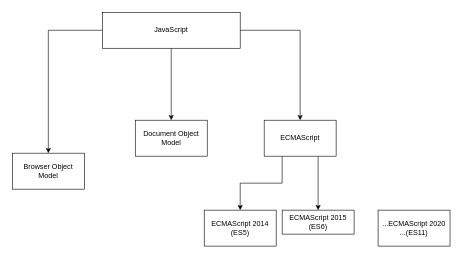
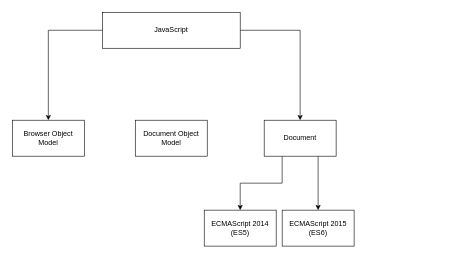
  <mxCell id="0" />
  <mxCell id="1" parent="0" />
- <mxCell id="2" value="" style="edgeStyle=orthogonalEdgeStyle;rounded=0;orthogonalLoop=1;jettySize=auto;html=1;" edge="1" parent="1" source="5" target="6"><mxGeometry relative="1" as="geometry" /></mxCell>
  <mxCell id="3" style="edgeStyle=orthogonalEdgeStyle;rounded=0;orthogonalLoop=1;jettySize=auto;html=1;" edge="1" parent="1" source="5" target="7"><mxGeometry relative="1" as="geometry" /></mxCell>
  <mxCell id="4" style="edgeStyle=orthogonalEdgeStyle;rounded=0;orthogonalLoop=1;jettySize=auto;html=1;" edge="1" parent="1" source="5" target="10"><mxGeometry relative="1" as="geometry" /></mxCell>
  <mxCell id="5" value="JavaScript" style="rounded=0;whiteSpace=wrap;html=1;" vertex="1" parent="1"><mxGeometry x="170" y="20" width="230" height="60" as="geometry" /></mxCell>
  <mxCell id="6" value="Document Object Model" style="rounded=0;whiteSpace=wrap;html=1;" vertex="1" parent="1"><mxGeometry x="225" y="200" width="120" height="60" as="geometry" /></mxCell>
- <mxCell id="7" value="Browser Object Model" style="rounded=0;whiteSpace=wrap;html=1;" vertex="1" parent="1"><mxGeometry x="20" y="255" width="120" height="60" as="geometry" /></mxCell>
+ <mxCell id="7" value="Browser Object Model" style="rounded=0;whiteSpace=wrap;html=1;" vertex="1" parent="1"><mxGeometry x="20" y="200" width="120" height="60" as="geometry" /></mxCell>
  <mxCell id="8" value="" style="edgeStyle=orthogonalEdgeStyle;rounded=0;orthogonalLoop=1;jettySize=auto;html=1;exitX=0.25;exitY=1;exitDx=0;exitDy=0;" edge="1" parent="1" source="10" target="11"><mxGeometry relative="1" as="geometry" /></mxCell>
  <mxCell id="9" style="edgeStyle=orthogonalEdgeStyle;rounded=0;orthogonalLoop=1;jettySize=auto;html=1;exitX=0.75;exitY=1;exitDx=0;exitDy=0;" edge="1" parent="1" source="10" target="12"><mxGeometry relative="1" as="geometry" /></mxCell>
- <mxCell id="10" value="ECMAScript" style="rounded=0;whiteSpace=wrap;html=1;" vertex="1" parent="1"><mxGeometry x="440" y="200" width="120" height="60" as="geometry" /></mxCell>
+ <mxCell id="10" value="Document" style="rounded=0;whiteSpace=wrap;html=1;" vertex="1" parent="1"><mxGeometry x="440" y="200" width="120" height="60" as="geometry" /></mxCell>
  <mxCell id="11" value="ECMAScript 2014&lt;br&gt;(ES5)" style="rounded=0;whiteSpace=wrap;html=1;" vertex="1" parent="1"><mxGeometry x="340" y="350" width="120" height="60" as="geometry" /></mxCell>
- <mxCell id="12" value="ECMAScript 2015&lt;br&gt;(ES6)" style="rounded=0;whiteSpace=wrap;html=1;" vertex="1" parent="1"><mxGeometry x="470" y="350" width="120" height="40" as="geometry" /></mxCell>
- <mxCell id="13" value="...ECMAScript 2020&lt;br&gt;...(ES11)" style="rounded=0;whiteSpace=wrap;html=1;" vertex="1" parent="1"><mxGeometry x="630" y="350" width="120" height="60" as="geometry" /></mxCell>
+ <mxCell id="12" value="ECMAScript 2015&lt;br&gt;(ES6)" style="rounded=0;whiteSpace=wrap;html=1;" vertex="1" parent="1"><mxGeometry x="470" y="350" width="120" height="60" as="geometry" /></mxCell>
